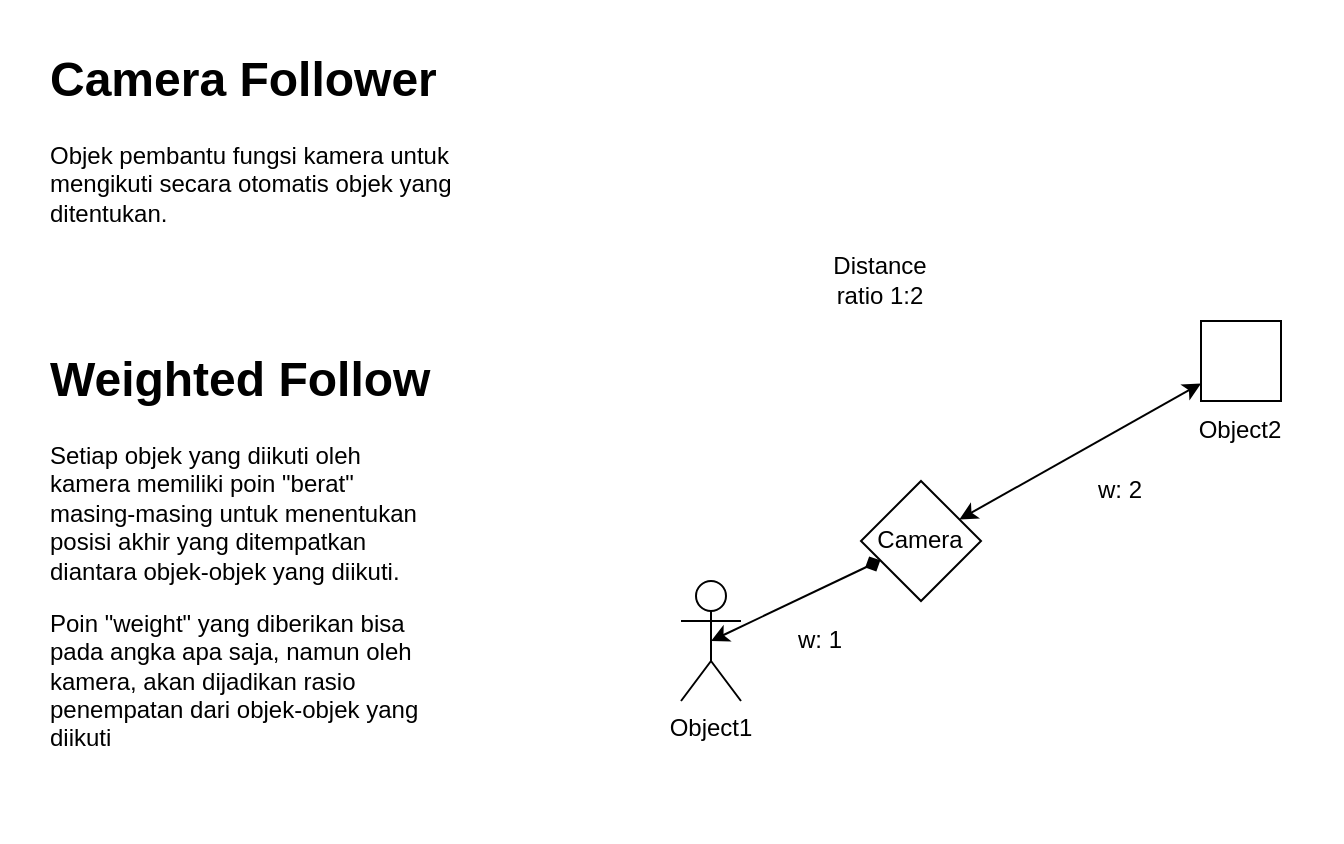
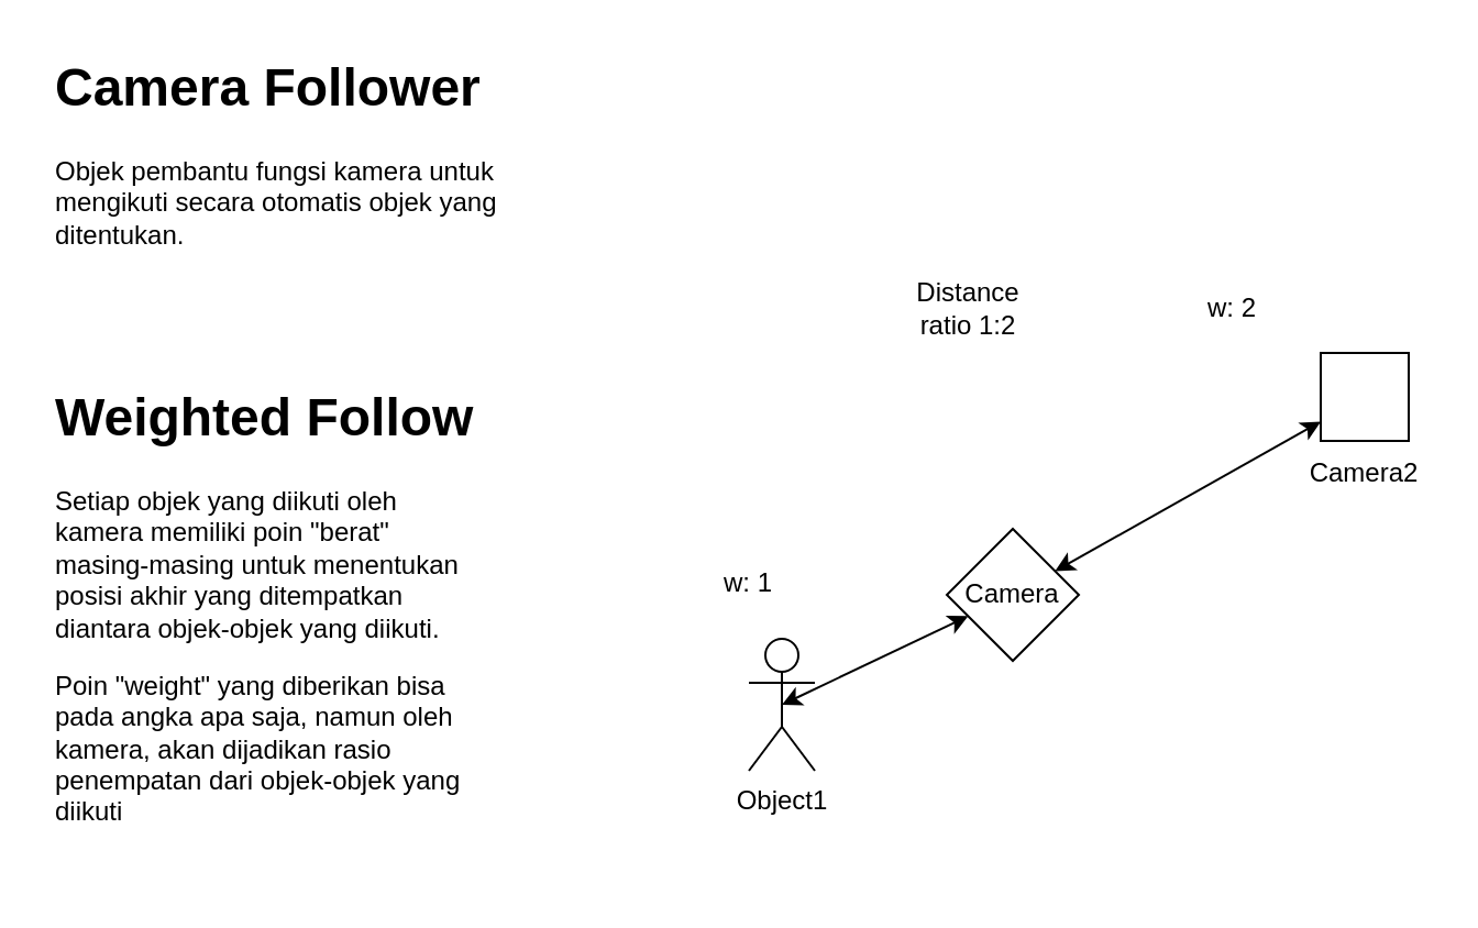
  <mxCell id="0" />
  <mxCell id="1" parent="0" />
  <mxCell id="2" value="&lt;h1&gt;Camera Follower&lt;/h1&gt;&lt;p&gt;Objek pembantu fungsi kamera untuk mengikuti secara otomatis objek yang ditentukan.&lt;/p&gt;" style="text;html=1;strokeColor=none;fillColor=none;spacing=5;spacingTop=-20;whiteSpace=wrap;overflow=hidden;rounded=0;" vertex="1" parent="1"><mxGeometry x="20" y="20" width="210" height="120" as="geometry" /></mxCell>
  <mxCell id="3" value="&lt;h1&gt;Weighted Follow&lt;/h1&gt;&lt;p&gt;Setiap objek yang diikuti oleh kamera memiliki poin &quot;berat&quot; masing-masing untuk menentukan posisi akhir yang ditempatkan diantara objek-objek yang diikuti.&lt;/p&gt;&lt;p&gt;Poin &quot;weight&quot; yang diberikan bisa pada angka apa saja, namun oleh kamera, akan dijadikan rasio penempatan dari objek-objek yang diikuti&lt;/p&gt;" style="text;html=1;strokeColor=none;fillColor=none;spacing=5;spacingTop=-20;whiteSpace=wrap;overflow=hidden;rounded=0;" vertex="1" parent="1"><mxGeometry x="20" y="170" width="200" height="230" as="geometry" /></mxCell>
  <mxCell id="4" value="Camera" style="rhombus;whiteSpace=wrap;html=1;aspect=fixed;" vertex="1" parent="1"><mxGeometry x="430" y="240" width="60" height="60" as="geometry" /></mxCell>
  <mxCell id="5" value="Object1" style="shape=umlActor;verticalLabelPosition=bottom;verticalAlign=top;html=1;outlineConnect=0;" vertex="1" parent="1"><mxGeometry x="340" y="290" width="30" height="60" as="geometry" /></mxCell>
  <mxCell id="6" value="" style="rounded=0;whiteSpace=wrap;html=1;" vertex="1" parent="1"><mxGeometry x="600" y="160" width="40" height="40" as="geometry" /></mxCell>
- <mxCell id="7" value="Object2" style="text;html=1;strokeColor=none;fillColor=none;align=center;verticalAlign=middle;whiteSpace=wrap;rounded=0;" vertex="1" parent="1"><mxGeometry x="590" y="200" width="60" height="30" as="geometry" /></mxCell>
- <mxCell id="8" value="" style="endArrow=diamond;startArrow=classic;html=1;exitX=0.5;exitY=0.5;exitDx=0;exitDy=0;exitPerimeter=0;" edge="1" parent="1" source="5" target="4"><mxGeometry width="50" height="50" relative="1" as="geometry"><mxPoint x="470" y="360" as="sourcePoint" /><mxPoint x="520" y="310" as="targetPoint" /></mxGeometry></mxCell>
+ <mxCell id="7" value="Camera2" style="text;html=1;strokeColor=none;fillColor=none;align=center;verticalAlign=middle;whiteSpace=wrap;rounded=0;" vertex="1" parent="1"><mxGeometry x="590" y="200" width="60" height="30" as="geometry" /></mxCell>
+ <mxCell id="8" value="" style="endArrow=classic;startArrow=classic;html=1;exitX=0.5;exitY=0.5;exitDx=0;exitDy=0;exitPerimeter=0;" edge="1" parent="1" source="5" target="4"><mxGeometry width="50" height="50" relative="1" as="geometry"><mxPoint x="470" y="360" as="sourcePoint" /><mxPoint x="520" y="310" as="targetPoint" /></mxGeometry></mxCell>
  <mxCell id="9" value="" style="endArrow=classic;startArrow=classic;html=1;" edge="1" parent="1" source="4" target="6"><mxGeometry width="50" height="50" relative="1" as="geometry"><mxPoint x="470" y="360" as="sourcePoint" /><mxPoint x="520" y="310" as="targetPoint" /></mxGeometry></mxCell>
- <mxCell id="10" value="w: 1" style="text;html=1;strokeColor=none;fillColor=none;align=center;verticalAlign=middle;whiteSpace=wrap;rounded=0;" vertex="1" parent="1"><mxGeometry x="380" y="305" width="60" height="30" as="geometry" /></mxCell>
- <mxCell id="11" value="w: 2" style="text;html=1;strokeColor=none;fillColor=none;align=center;verticalAlign=middle;whiteSpace=wrap;rounded=0;" vertex="1" parent="1"><mxGeometry x="530" y="230" width="60" height="30" as="geometry" /></mxCell>
+ <mxCell id="10" value="w: 1" style="text;html=1;strokeColor=none;fillColor=none;align=center;verticalAlign=middle;whiteSpace=wrap;rounded=0;" vertex="1" parent="1"><mxGeometry x="310" y="250" width="60" height="30" as="geometry" /></mxCell>
+ <mxCell id="11" value="w: 2" style="text;html=1;strokeColor=none;fillColor=none;align=center;verticalAlign=middle;whiteSpace=wrap;rounded=0;" vertex="1" parent="1"><mxGeometry x="530" y="125" width="60" height="30" as="geometry" /></mxCell>
  <mxCell id="12" value="Distance ratio 1:2" style="text;html=1;strokeColor=none;fillColor=none;align=center;verticalAlign=middle;whiteSpace=wrap;rounded=0;" vertex="1" parent="1"><mxGeometry x="410" y="125" width="60" height="30" as="geometry" /></mxCell>
